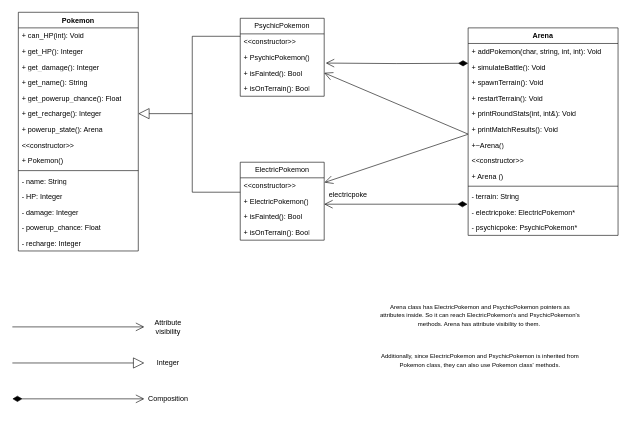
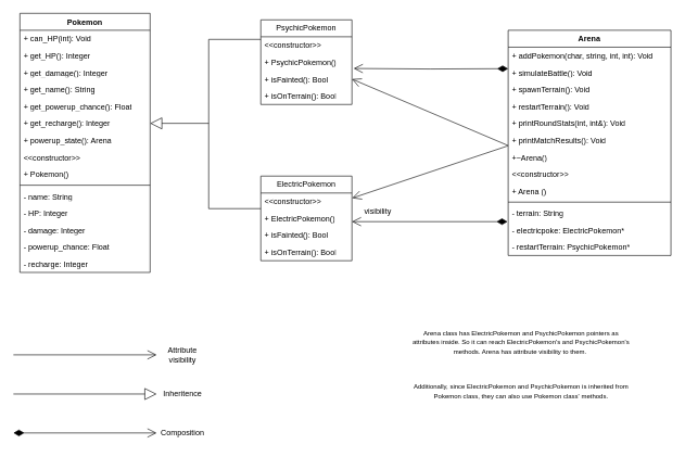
  <mxCell id="0" />
  <mxCell id="1" parent="0" />
  <mxCell id="2" value="Pokemon" style="swimlane;fontStyle=1;align=center;verticalAlign=top;childLayout=stackLayout;horizontal=1;startSize=26;horizontalStack=0;resizeParent=1;resizeParentMax=0;resizeLast=0;collapsible=1;marginBottom=0;whiteSpace=wrap;html=1;strokeWidth=1;" parent="1" vertex="1"><mxGeometry x="30" y="20" width="200" height="398" as="geometry" /></mxCell>
  <mxCell id="3" value="+ can_HP(int): Void" style="text;strokeColor=none;fillColor=none;align=left;verticalAlign=top;spacingLeft=4;spacingRight=4;overflow=hidden;rotatable=0;points=[[0,0.5],[1,0.5]];portConstraint=eastwest;whiteSpace=wrap;html=1;" parent="2" vertex="1"><mxGeometry y="26" width="200" height="26" as="geometry" /></mxCell>
  <mxCell id="4" value="+ get_HP(): Integer" style="text;strokeColor=none;fillColor=none;align=left;verticalAlign=top;spacingLeft=4;spacingRight=4;overflow=hidden;rotatable=0;points=[[0,0.5],[1,0.5]];portConstraint=eastwest;whiteSpace=wrap;html=1;" parent="2" vertex="1"><mxGeometry y="52" width="200" height="26" as="geometry" /></mxCell>
  <mxCell id="5" value="+ get_damage(): Integer" style="text;strokeColor=none;fillColor=none;align=left;verticalAlign=top;spacingLeft=4;spacingRight=4;overflow=hidden;rotatable=0;points=[[0,0.5],[1,0.5]];portConstraint=eastwest;whiteSpace=wrap;html=1;" parent="2" vertex="1"><mxGeometry y="78" width="200" height="26" as="geometry" /></mxCell>
  <mxCell id="6" value="+ get_name(): String" style="text;strokeColor=none;fillColor=none;align=left;verticalAlign=top;spacingLeft=4;spacingRight=4;overflow=hidden;rotatable=0;points=[[0,0.5],[1,0.5]];portConstraint=eastwest;whiteSpace=wrap;html=1;" parent="2" vertex="1"><mxGeometry y="104" width="200" height="26" as="geometry" /></mxCell>
  <mxCell id="7" value="+ get_powerup_chance(): Float" style="text;strokeColor=none;fillColor=none;align=left;verticalAlign=top;spacingLeft=4;spacingRight=4;overflow=hidden;rotatable=0;points=[[0,0.5],[1,0.5]];portConstraint=eastwest;whiteSpace=wrap;html=1;" parent="2" vertex="1"><mxGeometry y="130" width="200" height="26" as="geometry" /></mxCell>
  <mxCell id="8" value="+ get_recharge(): Integer" style="text;strokeColor=none;fillColor=none;align=left;verticalAlign=top;spacingLeft=4;spacingRight=4;overflow=hidden;rotatable=0;points=[[0,0.5],[1,0.5]];portConstraint=eastwest;whiteSpace=wrap;html=1;" parent="2" vertex="1"><mxGeometry y="156" width="200" height="26" as="geometry" /></mxCell>
  <mxCell id="9" value="+ powerup_state(): Arena" style="text;strokeColor=none;fillColor=none;align=left;verticalAlign=top;spacingLeft=4;spacingRight=4;overflow=hidden;rotatable=0;points=[[0,0.5],[1,0.5]];portConstraint=eastwest;whiteSpace=wrap;html=1;" parent="2" vertex="1"><mxGeometry y="182" width="200" height="26" as="geometry" /></mxCell>
  <mxCell id="10" value="&amp;lt;&amp;lt;constructor&amp;gt;&amp;gt;" style="text;strokeColor=none;fillColor=none;align=left;verticalAlign=top;spacingLeft=4;spacingRight=4;overflow=hidden;rotatable=0;points=[[0,0.5],[1,0.5]];portConstraint=eastwest;whiteSpace=wrap;html=1;" parent="2" vertex="1"><mxGeometry y="208" width="200" height="26" as="geometry" /></mxCell>
  <mxCell id="11" value="+ Pokemon()" style="text;strokeColor=none;fillColor=none;align=left;verticalAlign=top;spacingLeft=4;spacingRight=4;overflow=hidden;rotatable=0;points=[[0,0.5],[1,0.5]];portConstraint=eastwest;whiteSpace=wrap;html=1;" parent="2" vertex="1"><mxGeometry y="234" width="200" height="26" as="geometry" /></mxCell>
  <mxCell id="12" value="" style="line;strokeWidth=1;fillColor=none;align=left;verticalAlign=middle;spacingTop=-1;spacingLeft=3;spacingRight=3;rotatable=0;labelPosition=right;points=[];portConstraint=eastwest;strokeColor=inherit;" parent="2" vertex="1"><mxGeometry y="260" width="200" height="8" as="geometry" /></mxCell>
  <mxCell id="13" value="- name: String" style="text;strokeColor=none;fillColor=none;align=left;verticalAlign=top;spacingLeft=4;spacingRight=4;overflow=hidden;rotatable=0;points=[[0,0.5],[1,0.5]];portConstraint=eastwest;whiteSpace=wrap;html=1;" parent="2" vertex="1"><mxGeometry y="268" width="200" height="26" as="geometry" /></mxCell>
  <mxCell id="14" value="- HP: Integer" style="text;strokeColor=none;fillColor=none;align=left;verticalAlign=top;spacingLeft=4;spacingRight=4;overflow=hidden;rotatable=0;points=[[0,0.5],[1,0.5]];portConstraint=eastwest;whiteSpace=wrap;html=1;" parent="2" vertex="1"><mxGeometry y="294" width="200" height="26" as="geometry" /></mxCell>
  <mxCell id="15" value="- damage: Integer" style="text;strokeColor=none;fillColor=none;align=left;verticalAlign=top;spacingLeft=4;spacingRight=4;overflow=hidden;rotatable=0;points=[[0,0.5],[1,0.5]];portConstraint=eastwest;whiteSpace=wrap;html=1;" parent="2" vertex="1"><mxGeometry y="320" width="200" height="26" as="geometry" /></mxCell>
  <mxCell id="16" value="- powerup_chance: Float" style="text;strokeColor=none;fillColor=none;align=left;verticalAlign=top;spacingLeft=4;spacingRight=4;overflow=hidden;rotatable=0;points=[[0,0.5],[1,0.5]];portConstraint=eastwest;whiteSpace=wrap;html=1;" parent="2" vertex="1"><mxGeometry y="346" width="200" height="26" as="geometry" /></mxCell>
  <mxCell id="17" value="- recharge: Integer" style="text;strokeColor=none;fillColor=none;align=left;verticalAlign=top;spacingLeft=4;spacingRight=4;overflow=hidden;rotatable=0;points=[[0,0.5],[1,0.5]];portConstraint=eastwest;whiteSpace=wrap;html=1;" parent="2" vertex="1"><mxGeometry y="372" width="200" height="26" as="geometry" /></mxCell>
  <mxCell id="18" value="PsychicPokemon" style="swimlane;fontStyle=0;childLayout=stackLayout;horizontal=1;startSize=26;fillColor=none;horizontalStack=0;resizeParent=1;resizeParentMax=0;resizeLast=0;collapsible=1;marginBottom=0;whiteSpace=wrap;html=1;" parent="1" vertex="1"><mxGeometry x="400" y="30" width="140" height="130" as="geometry" /></mxCell>
  <mxCell id="19" value="&amp;lt;&amp;lt;constructor&amp;gt;&amp;gt;" style="text;strokeColor=none;fillColor=none;align=left;verticalAlign=top;spacingLeft=4;spacingRight=4;overflow=hidden;rotatable=0;points=[[0,0.5],[1,0.5]];portConstraint=eastwest;whiteSpace=wrap;html=1;" parent="18" vertex="1"><mxGeometry y="26" width="140" height="26" as="geometry" /></mxCell>
  <mxCell id="20" value="+ PsychicPokemon()" style="text;strokeColor=none;fillColor=none;align=left;verticalAlign=top;spacingLeft=4;spacingRight=4;overflow=hidden;rotatable=0;points=[[0,0.5],[1,0.5]];portConstraint=eastwest;whiteSpace=wrap;html=1;" parent="18" vertex="1"><mxGeometry y="52" width="140" height="26" as="geometry" /></mxCell>
  <mxCell id="21" value="+ isFainted(): Bool" style="text;strokeColor=none;fillColor=none;align=left;verticalAlign=top;spacingLeft=4;spacingRight=4;overflow=hidden;rotatable=0;points=[[0,0.5],[1,0.5]];portConstraint=eastwest;whiteSpace=wrap;html=1;" parent="18" vertex="1"><mxGeometry y="78" width="140" height="26" as="geometry" /></mxCell>
  <mxCell id="22" value="+ isOnTerrain(): Bool" style="text;strokeColor=none;fillColor=none;align=left;verticalAlign=top;spacingLeft=4;spacingRight=4;overflow=hidden;rotatable=0;points=[[0,0.5],[1,0.5]];portConstraint=eastwest;whiteSpace=wrap;html=1;" parent="18" vertex="1"><mxGeometry y="104" width="140" height="26" as="geometry" /></mxCell>
  <mxCell id="23" value="ElectricPokemon" style="swimlane;fontStyle=0;childLayout=stackLayout;horizontal=1;startSize=26;fillColor=none;horizontalStack=0;resizeParent=1;resizeParentMax=0;resizeLast=0;collapsible=1;marginBottom=0;whiteSpace=wrap;html=1;" parent="1" vertex="1"><mxGeometry x="400" y="270" width="140" height="130" as="geometry" /></mxCell>
  <mxCell id="24" value="&amp;lt;&amp;lt;constructor&amp;gt;&amp;gt;" style="text;strokeColor=none;fillColor=none;align=left;verticalAlign=top;spacingLeft=4;spacingRight=4;overflow=hidden;rotatable=0;points=[[0,0.5],[1,0.5]];portConstraint=eastwest;whiteSpace=wrap;html=1;" parent="23" vertex="1"><mxGeometry y="26" width="140" height="26" as="geometry" /></mxCell>
  <mxCell id="25" value="+ ElectricPokemon()" style="text;strokeColor=none;fillColor=none;align=left;verticalAlign=top;spacingLeft=4;spacingRight=4;overflow=hidden;rotatable=0;points=[[0,0.5],[1,0.5]];portConstraint=eastwest;whiteSpace=wrap;html=1;" parent="23" vertex="1"><mxGeometry y="52" width="140" height="26" as="geometry" /></mxCell>
  <mxCell id="26" value="+ isFainted(): Bool" style="text;strokeColor=none;fillColor=none;align=left;verticalAlign=top;spacingLeft=4;spacingRight=4;overflow=hidden;rotatable=0;points=[[0,0.5],[1,0.5]];portConstraint=eastwest;whiteSpace=wrap;html=1;" parent="23" vertex="1"><mxGeometry y="78" width="140" height="26" as="geometry" /></mxCell>
  <mxCell id="27" value="+ isOnTerrain(): Bool" style="text;strokeColor=none;fillColor=none;align=left;verticalAlign=top;spacingLeft=4;spacingRight=4;overflow=hidden;rotatable=0;points=[[0,0.5],[1,0.5]];portConstraint=eastwest;whiteSpace=wrap;html=1;" parent="23" vertex="1"><mxGeometry y="104" width="140" height="26" as="geometry" /></mxCell>
  <mxCell id="28" value="" style="endArrow=block;endSize=16;endFill=0;html=1;rounded=0;entryX=1;entryY=0.5;entryDx=0;entryDy=0;" parent="1" target="8" edge="1"><mxGeometry width="160" relative="1" as="geometry"><mxPoint x="320" y="189" as="sourcePoint" /><mxPoint x="230" y="293" as="targetPoint" /></mxGeometry></mxCell>
  <mxCell id="29" value="" style="endArrow=none;html=1;edgeStyle=orthogonalEdgeStyle;rounded=0;" parent="1" edge="1"><mxGeometry relative="1" as="geometry"><mxPoint x="320" y="320" as="sourcePoint" /><mxPoint x="320" y="60" as="targetPoint" /></mxGeometry></mxCell>
  <mxCell id="30" value="" style="endArrow=none;html=1;edgeStyle=orthogonalEdgeStyle;rounded=0;" parent="1" edge="1"><mxGeometry relative="1" as="geometry"><mxPoint x="400" y="60" as="sourcePoint" /><mxPoint x="320" y="60" as="targetPoint" /><Array as="points"><mxPoint x="320" y="60" /></Array></mxGeometry></mxCell>
  <mxCell id="31" value="" style="endArrow=none;html=1;edgeStyle=orthogonalEdgeStyle;rounded=0;" parent="1" edge="1"><mxGeometry relative="1" as="geometry"><mxPoint x="400" y="320" as="sourcePoint" /><mxPoint x="320" y="320" as="targetPoint" /><Array as="points"><mxPoint x="320" y="320" /></Array></mxGeometry></mxCell>
  <mxCell id="32" value="Arena" style="swimlane;fontStyle=1;align=center;verticalAlign=top;childLayout=stackLayout;horizontal=1;startSize=26;horizontalStack=0;resizeParent=1;resizeParentMax=0;resizeLast=0;collapsible=1;marginBottom=0;whiteSpace=wrap;html=1;strokeWidth=1;" parent="1" vertex="1"><mxGeometry x="780" y="46" width="250" height="346" as="geometry" /></mxCell>
  <mxCell id="33" value="+ addPokemon(char, string, int, int): Void" style="text;strokeColor=none;fillColor=none;align=left;verticalAlign=top;spacingLeft=4;spacingRight=4;overflow=hidden;rotatable=0;points=[[0,0.5],[1,0.5]];portConstraint=eastwest;whiteSpace=wrap;html=1;" parent="32" vertex="1"><mxGeometry y="26" width="250" height="26" as="geometry" /></mxCell>
  <mxCell id="34" value="+ simulateBattle(): Void" style="text;strokeColor=none;fillColor=none;align=left;verticalAlign=top;spacingLeft=4;spacingRight=4;overflow=hidden;rotatable=0;points=[[0,0.5],[1,0.5]];portConstraint=eastwest;whiteSpace=wrap;html=1;" parent="32" vertex="1"><mxGeometry y="52" width="250" height="26" as="geometry" /></mxCell>
  <mxCell id="35" value="+ spawnTerrain(): Void" style="text;strokeColor=none;fillColor=none;align=left;verticalAlign=top;spacingLeft=4;spacingRight=4;overflow=hidden;rotatable=0;points=[[0,0.5],[1,0.5]];portConstraint=eastwest;whiteSpace=wrap;html=1;" parent="32" vertex="1"><mxGeometry y="78" width="250" height="26" as="geometry" /></mxCell>
  <mxCell id="36" value="+ restartTerrain(): Void" style="text;strokeColor=none;fillColor=none;align=left;verticalAlign=top;spacingLeft=4;spacingRight=4;overflow=hidden;rotatable=0;points=[[0,0.5],[1,0.5]];portConstraint=eastwest;whiteSpace=wrap;html=1;" parent="32" vertex="1"><mxGeometry y="104" width="250" height="26" as="geometry" /></mxCell>
  <mxCell id="37" value="+ printRoundStats(int, int&amp;amp;): Void" style="text;strokeColor=none;fillColor=none;align=left;verticalAlign=top;spacingLeft=4;spacingRight=4;overflow=hidden;rotatable=0;points=[[0,0.5],[1,0.5]];portConstraint=eastwest;whiteSpace=wrap;html=1;" parent="32" vertex="1"><mxGeometry y="130" width="250" height="26" as="geometry" /></mxCell>
  <mxCell id="38" value="+ printMatchResults(): Void" style="text;strokeColor=none;fillColor=none;align=left;verticalAlign=top;spacingLeft=4;spacingRight=4;overflow=hidden;rotatable=0;points=[[0,0.5],[1,0.5]];portConstraint=eastwest;whiteSpace=wrap;html=1;" parent="32" vertex="1"><mxGeometry y="156" width="250" height="26" as="geometry" /></mxCell>
  <mxCell id="39" value="+~Arena()" style="text;strokeColor=none;fillColor=none;align=left;verticalAlign=top;spacingLeft=4;spacingRight=4;overflow=hidden;rotatable=0;points=[[0,0.5],[1,0.5]];portConstraint=eastwest;whiteSpace=wrap;html=1;" vertex="1" parent="32"><mxGeometry y="182" width="250" height="26" as="geometry" /></mxCell>
  <mxCell id="40" value="&amp;lt;&amp;lt;constructor&amp;gt;&amp;gt;" style="text;strokeColor=none;fillColor=none;align=left;verticalAlign=top;spacingLeft=4;spacingRight=4;overflow=hidden;rotatable=0;points=[[0,0.5],[1,0.5]];portConstraint=eastwest;whiteSpace=wrap;html=1;" parent="32" vertex="1"><mxGeometry y="208" width="250" height="26" as="geometry" /></mxCell>
  <mxCell id="41" value="+ Arena ()" style="text;strokeColor=none;fillColor=none;align=left;verticalAlign=top;spacingLeft=4;spacingRight=4;overflow=hidden;rotatable=0;points=[[0,0.5],[1,0.5]];portConstraint=eastwest;whiteSpace=wrap;html=1;" parent="32" vertex="1"><mxGeometry y="234" width="250" height="26" as="geometry" /></mxCell>
  <mxCell id="42" value="" style="line;strokeWidth=1;fillColor=none;align=left;verticalAlign=middle;spacingTop=-1;spacingLeft=3;spacingRight=3;rotatable=0;labelPosition=right;points=[];portConstraint=eastwest;strokeColor=inherit;" parent="32" vertex="1"><mxGeometry y="260" width="250" height="8" as="geometry" /></mxCell>
  <mxCell id="43" value="- terrain: String" style="text;strokeColor=none;fillColor=none;align=left;verticalAlign=top;spacingLeft=4;spacingRight=4;overflow=hidden;rotatable=0;points=[[0,0.5],[1,0.5]];portConstraint=eastwest;whiteSpace=wrap;html=1;" parent="32" vertex="1"><mxGeometry y="268" width="250" height="26" as="geometry" /></mxCell>
  <mxCell id="44" value="- electricpoke: ElectricPokemon*" style="text;strokeColor=none;fillColor=none;align=left;verticalAlign=top;spacingLeft=4;spacingRight=4;overflow=hidden;rotatable=0;points=[[0,0.5],[1,0.5]];portConstraint=eastwest;whiteSpace=wrap;html=1;" parent="32" vertex="1"><mxGeometry y="294" width="250" height="26" as="geometry" /></mxCell>
- <mxCell id="45" value="- psychicpoke: PsychicPokemon*" style="text;strokeColor=none;fillColor=none;align=left;verticalAlign=top;spacingLeft=4;spacingRight=4;overflow=hidden;rotatable=0;points=[[0,0.5],[1,0.5]];portConstraint=eastwest;whiteSpace=wrap;html=1;" parent="32" vertex="1"><mxGeometry y="320" width="250" height="26" as="geometry" /></mxCell>
+ <mxCell id="45" value="- restartTerrain: PsychicPokemon*" style="text;strokeColor=none;fillColor=none;align=left;verticalAlign=top;spacingLeft=4;spacingRight=4;overflow=hidden;rotatable=0;points=[[0,0.5],[1,0.5]];portConstraint=eastwest;whiteSpace=wrap;html=1;" parent="32" vertex="1"><mxGeometry y="320" width="250" height="26" as="geometry" /></mxCell>
  <mxCell id="46" value="" style="endArrow=open;html=1;endSize=12;startArrow=diamondThin;startSize=14;startFill=1;edgeStyle=orthogonalEdgeStyle;align=left;verticalAlign=bottom;rounded=0;entryX=1.019;entryY=0.872;entryDx=0;entryDy=0;entryPerimeter=0;" parent="1" target="20" edge="1"><mxGeometry x="-1" y="3" relative="1" as="geometry"><mxPoint x="780" y="105" as="sourcePoint" /><mxPoint x="590" y="100" as="targetPoint" /></mxGeometry></mxCell>
  <mxCell id="47" value="" style="endArrow=open;html=1;endSize=12;startArrow=diamondThin;startSize=14;startFill=1;edgeStyle=orthogonalEdgeStyle;align=left;verticalAlign=bottom;rounded=0;exitX=-0.006;exitY=0.104;exitDx=0;exitDy=0;exitPerimeter=0;entryX=1.002;entryY=0.72;entryDx=0;entryDy=0;entryPerimeter=0;" parent="1" edge="1"><mxGeometry x="-1" y="3" relative="1" as="geometry"><mxPoint x="779" y="340" as="sourcePoint" /><mxPoint x="540" y="340" as="targetPoint" /></mxGeometry></mxCell>
- <mxCell id="48" value="electricpoke" style="text;strokeColor=none;align=center;fillColor=none;html=1;verticalAlign=middle;whiteSpace=wrap;rounded=0;" parent="1" vertex="1"><mxGeometry x="550" y="310" width="60" height="30" as="geometry" /></mxCell>
+ <mxCell id="48" value="visibility" style="text;strokeColor=none;align=center;fillColor=none;html=1;verticalAlign=middle;whiteSpace=wrap;rounded=0;" parent="1" vertex="1"><mxGeometry x="550" y="310" width="60" height="30" as="geometry" /></mxCell>
  <mxCell id="49" value="" style="endArrow=open;endFill=1;endSize=12;html=1;rounded=0;exitX=0;exitY=0.813;exitDx=0;exitDy=0;entryX=1;entryY=0.5;entryDx=0;entryDy=0;exitPerimeter=0;" parent="1" source="38" target="21" edge="1"><mxGeometry width="160" relative="1" as="geometry"><mxPoint x="740" y="210" as="sourcePoint" /><mxPoint x="520" y="210" as="targetPoint" /></mxGeometry></mxCell>
  <mxCell id="50" value="" style="endArrow=open;endFill=1;endSize=12;html=1;rounded=0;exitX=-0.003;exitY=0.832;exitDx=0;exitDy=0;entryX=1.003;entryY=0.3;entryDx=0;entryDy=0;exitPerimeter=0;entryPerimeter=0;" parent="1" source="38" target="24" edge="1"><mxGeometry width="160" relative="1" as="geometry"><mxPoint x="760" y="218" as="sourcePoint" /><mxPoint x="525" y="150" as="targetPoint" /></mxGeometry></mxCell>
  <mxCell id="51" value="" style="endArrow=open;endFill=1;endSize=12;html=1;rounded=0;exitX=1;exitY=0.75;exitDx=0;exitDy=0;entryX=0;entryY=0.75;entryDx=0;entryDy=0;" parent="1" edge="1"><mxGeometry width="160" relative="1" as="geometry"><mxPoint x="20" y="544.58" as="sourcePoint" /><mxPoint x="240" y="544.58" as="targetPoint" /></mxGeometry></mxCell>
  <mxCell id="52" value="" style="endArrow=open;html=1;endSize=12;startArrow=diamondThin;startSize=14;startFill=1;edgeStyle=orthogonalEdgeStyle;align=left;verticalAlign=bottom;rounded=0;" parent="1" edge="1"><mxGeometry x="-1" y="36" relative="1" as="geometry"><mxPoint x="20" y="664.58" as="sourcePoint" /><mxPoint x="240" y="664.58" as="targetPoint" /><mxPoint x="-30" y="16" as="offset" /></mxGeometry></mxCell>
  <mxCell id="53" value="Attribute visibility" style="text;strokeColor=none;align=center;fillColor=none;html=1;verticalAlign=middle;whiteSpace=wrap;rounded=0;" parent="1" vertex="1"><mxGeometry x="250" y="530" width="60" height="30" as="geometry" /></mxCell>
- <mxCell id="54" value="Integer" style="text;strokeColor=none;align=center;fillColor=none;html=1;verticalAlign=middle;whiteSpace=wrap;rounded=0;" parent="1" vertex="1"><mxGeometry x="250" y="590" width="60" height="30" as="geometry" /></mxCell>
+ <mxCell id="54" value="Inheritence" style="text;strokeColor=none;align=center;fillColor=none;html=1;verticalAlign=middle;whiteSpace=wrap;rounded=0;" parent="1" vertex="1"><mxGeometry x="250" y="590" width="60" height="30" as="geometry" /></mxCell>
  <mxCell id="55" value="Composition" style="text;strokeColor=none;align=center;fillColor=none;html=1;verticalAlign=middle;whiteSpace=wrap;rounded=0;" parent="1" vertex="1"><mxGeometry x="250" y="650" width="60" height="30" as="geometry" /></mxCell>
  <mxCell id="56" value="" style="endArrow=block;endSize=16;endFill=0;html=1;rounded=0;" parent="1" edge="1"><mxGeometry width="160" relative="1" as="geometry"><mxPoint x="20" y="604.76" as="sourcePoint" /><mxPoint x="240" y="604.76" as="targetPoint" /></mxGeometry></mxCell>
  <mxCell id="57" value="&lt;span style=&quot;font-size: 10px;&quot;&gt;Arena class has ElectricPokemon and PsychicPokemon pointers as attributes inside. So it can reach ElectricPokemon's and PsychicPokemon's methods. Arena has attribute visibility to them.&amp;nbsp;&lt;/span&gt;" style="text;strokeColor=none;align=center;fillColor=none;html=1;verticalAlign=middle;whiteSpace=wrap;rounded=0;" parent="1" vertex="1"><mxGeometry x="630" y="510" width="340" height="30" as="geometry" /></mxCell>
  <mxCell id="58" value="&lt;span style=&quot;font-size: 10px;&quot;&gt;Additionally, since ElectricPokemon and PsychicPokemon is inherited from Pokemon class, they can also use Pokemon class' methods.&lt;/span&gt;" style="text;strokeColor=none;align=center;fillColor=none;html=1;verticalAlign=middle;whiteSpace=wrap;rounded=0;" parent="1" vertex="1"><mxGeometry x="630" y="585" width="340" height="30" as="geometry" /></mxCell>
